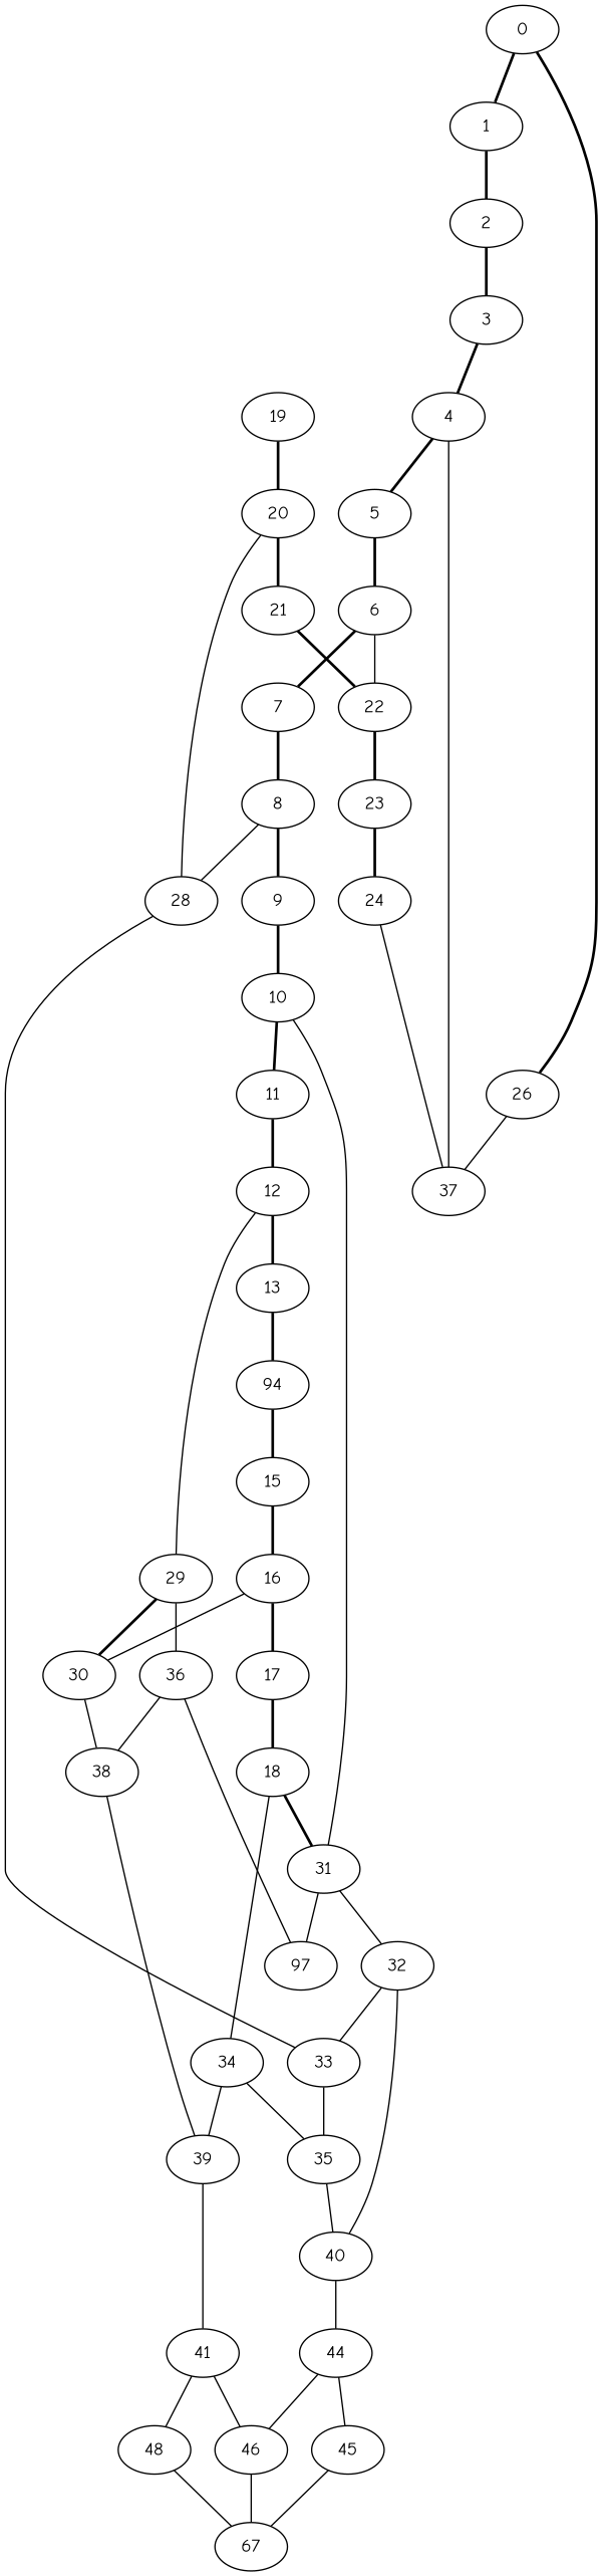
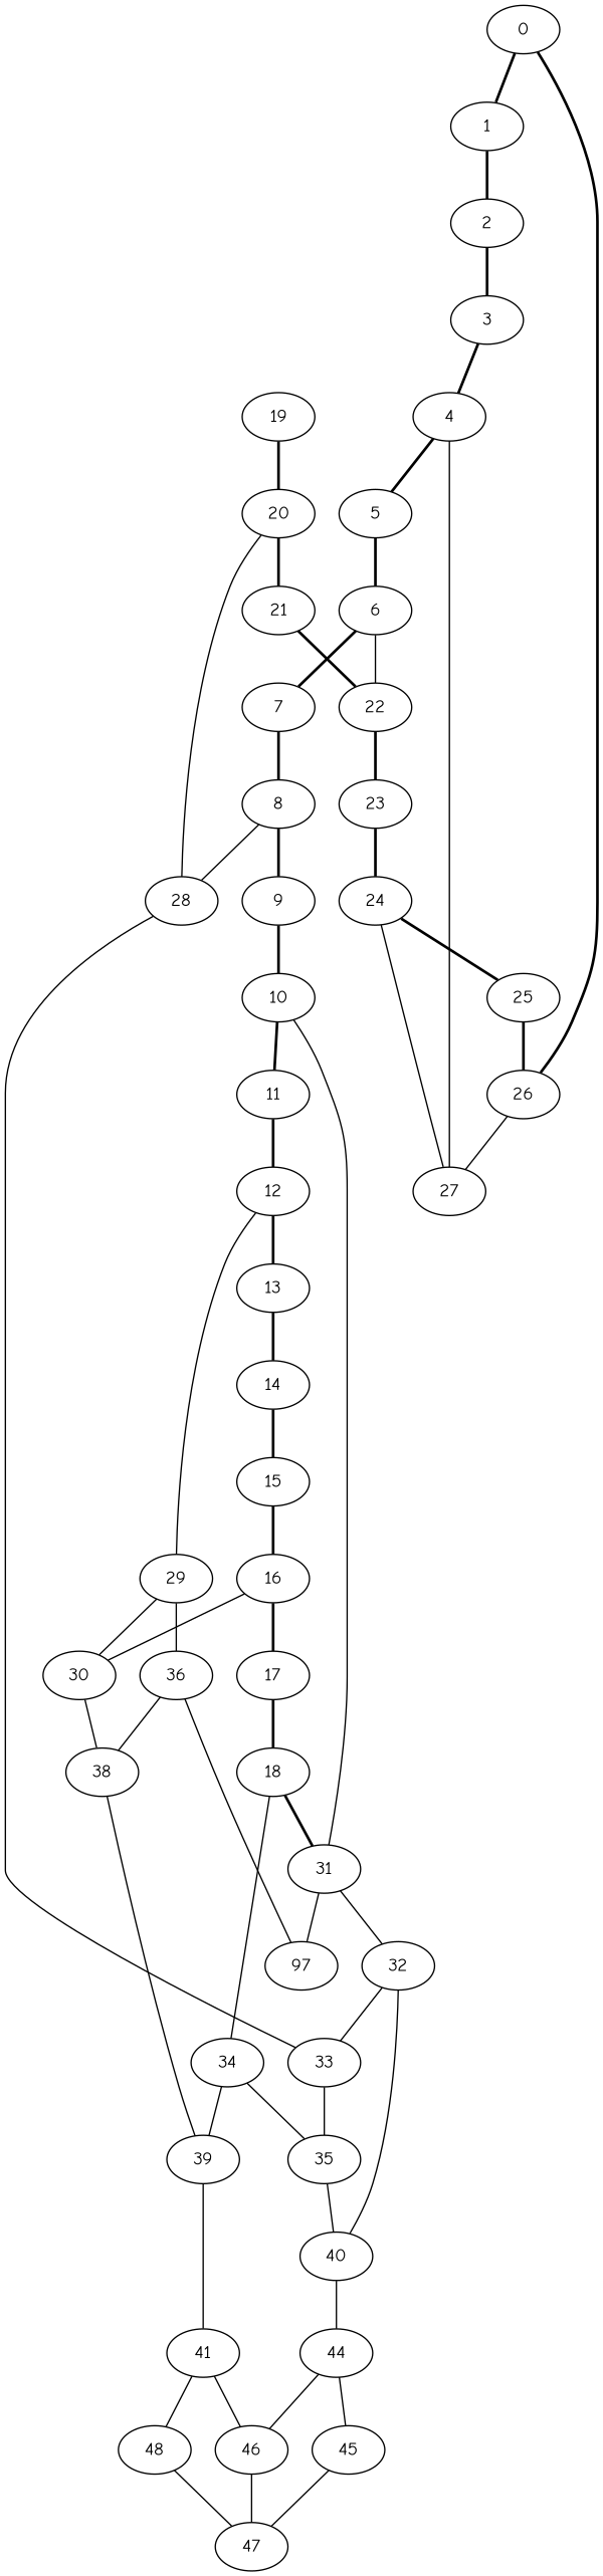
  graph {
    fontname="Comic Neue"
    node [fontname="Comic Neue"]
    edge [fontname="Comic Neue"]
    0
    1
    26
    2
-   27 [label=37]
+   27
    3
    4
    5
    6
    7
    22
    8
    23
    9
    28
    24
    10
    33
    11
    31
    35
    12
    32
    n24 [label=97]
    13
    29
    40
-   14 [label=94]
+   14
    30
    36
    15
    38
    16
    17
    18
    34
    39
    19
    20
    21
    41
+   25
    44
    45
    46
    n46 [label=48]
-   47 [label=67]
+   47
    0 -- 1 [style=bold]
    0 -- 26 [style=bold]
    1 -- 2 [style=bold]
    26 -- 27
    2 -- 3 [style=bold]
    3 -- 4 [style=bold]
    4 -- 27
    4 -- 5 [style=bold]
    5 -- 6 [style=bold]
    6 -- 7 [style=bold]
    6 -- 22
    7 -- 8 [style=bold]
    22 -- 23 [style=bold]
    8 -- 9 [style=bold]
    8 -- 28
    23 -- 24 [style=bold]
    9 -- 10 [style=bold]
    28 -- 33
    24 -- 27
+   24 -- 25 [style=bold]
    10 -- 11 [style=bold]
    10 -- 31
    33 -- 35
    11 -- 12 [style=bold]
    31 -- 32
    31 -- n24
    35 -- 40
    12 -- 13 [style=bold]
    12 -- 29
    32 -- 33
    32 -- 40
    13 -- 14 [style=bold]
-   29 -- 30 [style=bold]
+   29 -- 30
    29 -- 36
    40 -- 44
    14 -- 15 [style=bold]
    30 -- 38
    36 -- n24
    36 -- 38
    15 -- 16 [style=bold]
    38 -- 39
    16 -- 30
    16 -- 17 [style=bold]
    17 -- 18 [style=bold]
    18 -- 31 [style=bold]
    18 -- 34
    34 -- 35
    34 -- 39
    39 -- 41
    19 -- 20 [style=bold]
    20 -- 28
    20 -- 21 [style=bold]
    21 -- 22 [style=bold]
    41 -- 46
    41 -- n46
+   25 -- 26 [style=bold]
    44 -- 45
    44 -- 46
    45 -- 47
    46 -- 47
    n46 -- 47
  }
